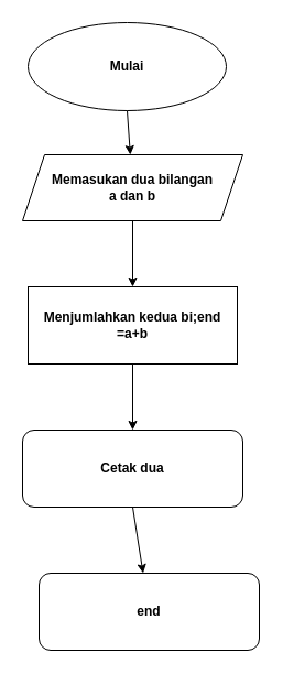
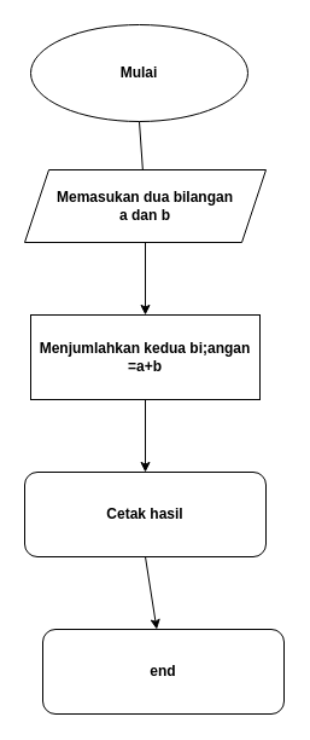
  <mxCell id="0" />
  <mxCell id="1" parent="0" />
  <mxCell id="2" value="&lt;b&gt;Mulai&lt;/b&gt;" style="ellipse;whiteSpace=wrap;html=1;" vertex="1" parent="1"><mxGeometry x="25" y="20" width="180" height="80" as="geometry" /></mxCell>
- <mxCell id="3" value="" style="endArrow=classic;html=1;rounded=0;exitX=0.5;exitY=1;exitDx=0;exitDy=0;" edge="1" parent="1" source="2" target="4"><mxGeometry width="50" height="50" relative="1" as="geometry"><mxPoint x="130" y="270" as="sourcePoint" /><mxPoint x="120" y="150" as="targetPoint" /></mxGeometry></mxCell>
+ <mxCell id="3" value="" style="endArrow=none;html=1;rounded=0;exitX=0.5;exitY=1;exitDx=0;exitDy=0;" edge="1" parent="1" source="2" target="4"><mxGeometry width="50" height="50" relative="1" as="geometry"><mxPoint x="130" y="270" as="sourcePoint" /><mxPoint x="120" y="150" as="targetPoint" /></mxGeometry></mxCell>
  <mxCell id="4" value="&lt;b&gt;Memasukan dua bilangan&lt;/b&gt;&lt;div&gt;&lt;b&gt;a dan b&lt;/b&gt;&lt;/div&gt;" style="shape=parallelogram;perimeter=parallelogramPerimeter;whiteSpace=wrap;html=1;fixedSize=1;" vertex="1" parent="1"><mxGeometry x="20" y="140" width="200" height="60" as="geometry" /></mxCell>
  <mxCell id="5" value="" style="endArrow=classic;html=1;rounded=0;exitX=0.5;exitY=1;exitDx=0;exitDy=0;" edge="1" parent="1" source="4" target="6"><mxGeometry width="50" height="50" relative="1" as="geometry"><mxPoint x="130" y="270" as="sourcePoint" /><mxPoint x="120" y="260" as="targetPoint" /></mxGeometry></mxCell>
- <mxCell id="6" value="&lt;b&gt;Menjumlahkan kedua bi;end&lt;/b&gt;&lt;div&gt;&lt;b&gt;=a+b&lt;/b&gt;&lt;/div&gt;" style="rounded=0;whiteSpace=wrap;html=1;" vertex="1" parent="1"><mxGeometry x="25" y="260" width="190" height="70" as="geometry" /></mxCell>
+ <mxCell id="6" value="&lt;b&gt;Menjumlahkan kedua bi;angan&lt;/b&gt;&lt;div&gt;&lt;b&gt;=a+b&lt;/b&gt;&lt;/div&gt;" style="rounded=0;whiteSpace=wrap;html=1;" vertex="1" parent="1"><mxGeometry x="25" y="260" width="190" height="70" as="geometry" /></mxCell>
  <mxCell id="7" value="" style="endArrow=classic;html=1;rounded=0;exitX=0.5;exitY=1;exitDx=0;exitDy=0;" edge="1" parent="1" source="6" target="8"><mxGeometry width="50" height="50" relative="1" as="geometry"><mxPoint x="130" y="270" as="sourcePoint" /><mxPoint x="120" y="400" as="targetPoint" /></mxGeometry></mxCell>
- <mxCell id="8" value="&lt;b&gt;Cetak dua&lt;/b&gt;" style="rounded=1;whiteSpace=wrap;html=1;" vertex="1" parent="1"><mxGeometry x="20" y="390" width="200" height="70" as="geometry" /></mxCell>
+ <mxCell id="8" value="&lt;b&gt;Cetak hasil&lt;/b&gt;" style="rounded=1;whiteSpace=wrap;html=1;" vertex="1" parent="1"><mxGeometry x="20" y="390" width="200" height="70" as="geometry" /></mxCell>
  <mxCell id="9" value="" style="endArrow=classic;html=1;rounded=0;exitX=0.5;exitY=1;exitDx=0;exitDy=0;" edge="1" parent="1" source="8" target="10"><mxGeometry width="50" height="50" relative="1" as="geometry"><mxPoint x="130" y="270" as="sourcePoint" /><mxPoint x="120" y="540" as="targetPoint" /></mxGeometry></mxCell>
  <mxCell id="10" value="&lt;b&gt;end&lt;/b&gt;" style="rounded=1;whiteSpace=wrap;html=1;" vertex="1" parent="1"><mxGeometry x="35" y="520" width="200" height="70" as="geometry" /></mxCell>
